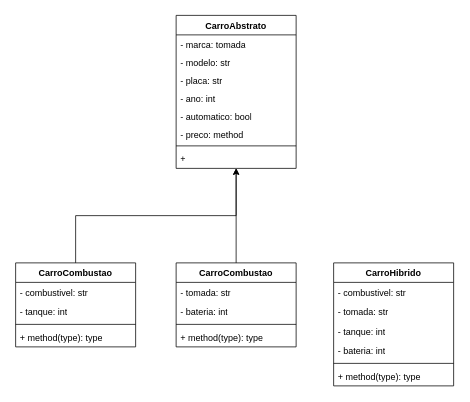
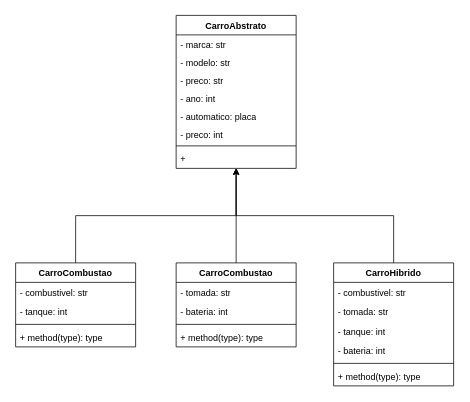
  <mxCell id="0" />
  <mxCell id="1" parent="0" />
  <mxCell id="2" value="CarroAbstrato" style="swimlane;fontStyle=1;align=center;verticalAlign=top;childLayout=stackLayout;horizontal=1;startSize=26;horizontalStack=0;resizeParent=1;resizeParentMax=0;resizeLast=0;collapsible=1;marginBottom=0;whiteSpace=wrap;html=1;" vertex="1" parent="1"><mxGeometry x="234" y="20" width="160" height="204" as="geometry"><mxRectangle x="300" y="340" width="120" height="30" as="alternateBounds" /></mxGeometry></mxCell>
- <mxCell id="3" value="- marca: tomada" style="text;align=left;verticalAlign=top;spacingLeft=4;spacingRight=4;overflow=hidden;rotatable=0;points=[[0,0.5],[1,0.5]];portConstraint=eastwest;whiteSpace=wrap;html=1;" vertex="1" parent="2"><mxGeometry y="26" width="160" height="24" as="geometry" /></mxCell>
+ <mxCell id="3" value="- marca: str" style="text;align=left;verticalAlign=top;spacingLeft=4;spacingRight=4;overflow=hidden;rotatable=0;points=[[0,0.5],[1,0.5]];portConstraint=eastwest;whiteSpace=wrap;html=1;" vertex="1" parent="2"><mxGeometry y="26" width="160" height="24" as="geometry" /></mxCell>
  <mxCell id="4" value="- modelo: str" style="text;align=left;verticalAlign=top;spacingLeft=4;spacingRight=4;overflow=hidden;rotatable=0;points=[[0,0.5],[1,0.5]];portConstraint=eastwest;whiteSpace=wrap;html=1;" vertex="1" parent="2"><mxGeometry y="50" width="160" height="24" as="geometry" /></mxCell>
- <mxCell id="5" value="- placa: str" style="text;align=left;verticalAlign=top;spacingLeft=4;spacingRight=4;overflow=hidden;rotatable=0;points=[[0,0.5],[1,0.5]];portConstraint=eastwest;whiteSpace=wrap;html=1;" vertex="1" parent="2"><mxGeometry y="74" width="160" height="24" as="geometry" /></mxCell>
+ <mxCell id="5" value="- preco: str" style="text;align=left;verticalAlign=top;spacingLeft=4;spacingRight=4;overflow=hidden;rotatable=0;points=[[0,0.5],[1,0.5]];portConstraint=eastwest;whiteSpace=wrap;html=1;" vertex="1" parent="2"><mxGeometry y="74" width="160" height="24" as="geometry" /></mxCell>
  <mxCell id="6" value="- ano: int" style="text;align=left;verticalAlign=top;spacingLeft=4;spacingRight=4;overflow=hidden;rotatable=0;points=[[0,0.5],[1,0.5]];portConstraint=eastwest;whiteSpace=wrap;html=1;" vertex="1" parent="2"><mxGeometry y="98" width="160" height="24" as="geometry" /></mxCell>
- <mxCell id="7" value="- automatico: bool" style="text;align=left;verticalAlign=top;spacingLeft=4;spacingRight=4;overflow=hidden;rotatable=0;points=[[0,0.5],[1,0.5]];portConstraint=eastwest;whiteSpace=wrap;html=1;" vertex="1" parent="2"><mxGeometry y="122" width="160" height="24" as="geometry" /></mxCell>
- <mxCell id="8" value="- preco: method" style="text;align=left;verticalAlign=top;spacingLeft=4;spacingRight=4;overflow=hidden;rotatable=0;points=[[0,0.5],[1,0.5]];portConstraint=eastwest;whiteSpace=wrap;html=1;" vertex="1" parent="2"><mxGeometry y="146" width="160" height="24" as="geometry" /></mxCell>
+ <mxCell id="7" value="- automatico: placa" style="text;align=left;verticalAlign=top;spacingLeft=4;spacingRight=4;overflow=hidden;rotatable=0;points=[[0,0.5],[1,0.5]];portConstraint=eastwest;whiteSpace=wrap;html=1;" vertex="1" parent="2"><mxGeometry y="122" width="160" height="24" as="geometry" /></mxCell>
+ <mxCell id="8" value="- preco: int" style="text;align=left;verticalAlign=top;spacingLeft=4;spacingRight=4;overflow=hidden;rotatable=0;points=[[0,0.5],[1,0.5]];portConstraint=eastwest;whiteSpace=wrap;html=1;" vertex="1" parent="2"><mxGeometry y="146" width="160" height="24" as="geometry" /></mxCell>
  <mxCell id="9" value="" style="line;strokeWidth=1;fillColor=none;align=left;verticalAlign=middle;spacingTop=-1;spacingLeft=3;spacingRight=3;rotatable=0;labelPosition=right;points=[];portConstraint=eastwest;strokeColor=inherit;" vertex="1" parent="2"><mxGeometry y="170" width="160" height="8" as="geometry" /></mxCell>
  <mxCell id="10" value="+" style="text;strokeColor=none;fillColor=none;align=left;verticalAlign=top;spacingLeft=4;spacingRight=4;overflow=hidden;rotatable=0;points=[[0,0.5],[1,0.5]];portConstraint=eastwest;whiteSpace=wrap;html=1;" vertex="1" parent="2"><mxGeometry y="178" width="160" height="26" as="geometry" /></mxCell>
  <mxCell id="11" style="edgeStyle=orthogonalEdgeStyle;rounded=0;orthogonalLoop=1;jettySize=auto;html=1;exitX=0.5;exitY=0;exitDx=0;exitDy=0;" edge="1" parent="1" source="12" target="2"><mxGeometry relative="1" as="geometry" /></mxCell>
  <mxCell id="12" value="CarroCombustao" style="swimlane;fontStyle=1;align=center;verticalAlign=top;childLayout=stackLayout;horizontal=1;startSize=26;horizontalStack=0;resizeParent=1;resizeParentMax=0;resizeLast=0;collapsible=1;marginBottom=0;whiteSpace=wrap;html=1;" vertex="1" parent="1"><mxGeometry x="20" y="350" width="160" height="112" as="geometry" /></mxCell>
  <mxCell id="13" value="- combustivel: str" style="text;strokeColor=none;fillColor=none;align=left;verticalAlign=top;spacingLeft=4;spacingRight=4;overflow=hidden;rotatable=0;points=[[0,0.5],[1,0.5]];portConstraint=eastwest;whiteSpace=wrap;html=1;" vertex="1" parent="12"><mxGeometry y="26" width="160" height="26" as="geometry" /></mxCell>
  <mxCell id="14" value="- tanque: int" style="text;strokeColor=none;fillColor=none;align=left;verticalAlign=top;spacingLeft=4;spacingRight=4;overflow=hidden;rotatable=0;points=[[0,0.5],[1,0.5]];portConstraint=eastwest;whiteSpace=wrap;html=1;" vertex="1" parent="12"><mxGeometry y="52" width="160" height="26" as="geometry" /></mxCell>
  <mxCell id="15" value="" style="line;strokeWidth=1;fillColor=none;align=left;verticalAlign=middle;spacingTop=-1;spacingLeft=3;spacingRight=3;rotatable=0;labelPosition=right;points=[];portConstraint=eastwest;strokeColor=inherit;" vertex="1" parent="12"><mxGeometry y="78" width="160" height="8" as="geometry" /></mxCell>
  <mxCell id="16" value="+ method(type): type" style="text;strokeColor=none;fillColor=none;align=left;verticalAlign=top;spacingLeft=4;spacingRight=4;overflow=hidden;rotatable=0;points=[[0,0.5],[1,0.5]];portConstraint=eastwest;whiteSpace=wrap;html=1;" vertex="1" parent="12"><mxGeometry y="86" width="160" height="26" as="geometry" /></mxCell>
  <mxCell id="17" style="edgeStyle=orthogonalEdgeStyle;rounded=0;orthogonalLoop=1;jettySize=auto;html=1;exitX=0.5;exitY=0;exitDx=0;exitDy=0;" edge="1" parent="1" source="18" target="2"><mxGeometry relative="1" as="geometry" /></mxCell>
  <mxCell id="18" value="CarroCombustao" style="swimlane;fontStyle=1;align=center;verticalAlign=top;childLayout=stackLayout;horizontal=1;startSize=26;horizontalStack=0;resizeParent=1;resizeParentMax=0;resizeLast=0;collapsible=1;marginBottom=0;whiteSpace=wrap;html=1;" vertex="1" parent="1"><mxGeometry x="234" y="350" width="160" height="112" as="geometry" /></mxCell>
  <mxCell id="19" value="- tomada: str" style="text;strokeColor=none;fillColor=none;align=left;verticalAlign=top;spacingLeft=4;spacingRight=4;overflow=hidden;rotatable=0;points=[[0,0.5],[1,0.5]];portConstraint=eastwest;whiteSpace=wrap;html=1;" vertex="1" parent="18"><mxGeometry y="26" width="160" height="26" as="geometry" /></mxCell>
  <mxCell id="20" value="- bateria: int" style="text;strokeColor=none;fillColor=none;align=left;verticalAlign=top;spacingLeft=4;spacingRight=4;overflow=hidden;rotatable=0;points=[[0,0.5],[1,0.5]];portConstraint=eastwest;whiteSpace=wrap;html=1;" vertex="1" parent="18"><mxGeometry y="52" width="160" height="26" as="geometry" /></mxCell>
  <mxCell id="21" value="" style="line;strokeWidth=1;fillColor=none;align=left;verticalAlign=middle;spacingTop=-1;spacingLeft=3;spacingRight=3;rotatable=0;labelPosition=right;points=[];portConstraint=eastwest;strokeColor=inherit;" vertex="1" parent="18"><mxGeometry y="78" width="160" height="8" as="geometry" /></mxCell>
  <mxCell id="22" value="+ method(type): type" style="text;strokeColor=none;fillColor=none;align=left;verticalAlign=top;spacingLeft=4;spacingRight=4;overflow=hidden;rotatable=0;points=[[0,0.5],[1,0.5]];portConstraint=eastwest;whiteSpace=wrap;html=1;" vertex="1" parent="18"><mxGeometry y="86" width="160" height="26" as="geometry" /></mxCell>
+ <mxCell id="23" style="edgeStyle=orthogonalEdgeStyle;rounded=0;orthogonalLoop=1;jettySize=auto;html=1;exitX=0.5;exitY=0;exitDx=0;exitDy=0;" edge="1" parent="1" source="24" target="2"><mxGeometry relative="1" as="geometry" /></mxCell>
  <mxCell id="24" value="CarroHibrido" style="swimlane;fontStyle=1;align=center;verticalAlign=top;childLayout=stackLayout;horizontal=1;startSize=26;horizontalStack=0;resizeParent=1;resizeParentMax=0;resizeLast=0;collapsible=1;marginBottom=0;whiteSpace=wrap;html=1;" vertex="1" parent="1"><mxGeometry x="444" y="350" width="160" height="164" as="geometry" /></mxCell>
  <mxCell id="25" value="- combustivel: str" style="text;strokeColor=none;fillColor=none;align=left;verticalAlign=top;spacingLeft=4;spacingRight=4;overflow=hidden;rotatable=0;points=[[0,0.5],[1,0.5]];portConstraint=eastwest;whiteSpace=wrap;html=1;" vertex="1" parent="24"><mxGeometry y="26" width="160" height="26" as="geometry" /></mxCell>
  <mxCell id="26" value="- tomada: str" style="text;strokeColor=none;fillColor=none;align=left;verticalAlign=top;spacingLeft=4;spacingRight=4;overflow=hidden;rotatable=0;points=[[0,0.5],[1,0.5]];portConstraint=eastwest;whiteSpace=wrap;html=1;" vertex="1" parent="24"><mxGeometry y="52" width="160" height="26" as="geometry" /></mxCell>
  <mxCell id="27" value="- tanque: int" style="text;strokeColor=none;fillColor=none;align=left;verticalAlign=top;spacingLeft=4;spacingRight=4;overflow=hidden;rotatable=0;points=[[0,0.5],[1,0.5]];portConstraint=eastwest;whiteSpace=wrap;html=1;" vertex="1" parent="24"><mxGeometry y="78" width="160" height="26" as="geometry" /></mxCell>
  <mxCell id="28" value="- bateria: int" style="text;strokeColor=none;fillColor=none;align=left;verticalAlign=top;spacingLeft=4;spacingRight=4;overflow=hidden;rotatable=0;points=[[0,0.5],[1,0.5]];portConstraint=eastwest;whiteSpace=wrap;html=1;" vertex="1" parent="24"><mxGeometry y="104" width="160" height="26" as="geometry" /></mxCell>
  <mxCell id="29" value="" style="line;strokeWidth=1;fillColor=none;align=left;verticalAlign=middle;spacingTop=-1;spacingLeft=3;spacingRight=3;rotatable=0;labelPosition=right;points=[];portConstraint=eastwest;strokeColor=inherit;" vertex="1" parent="24"><mxGeometry y="130" width="160" height="8" as="geometry" /></mxCell>
  <mxCell id="30" value="+ method(type): type" style="text;strokeColor=none;fillColor=none;align=left;verticalAlign=top;spacingLeft=4;spacingRight=4;overflow=hidden;rotatable=0;points=[[0,0.5],[1,0.5]];portConstraint=eastwest;whiteSpace=wrap;html=1;" vertex="1" parent="24"><mxGeometry y="138" width="160" height="26" as="geometry" /></mxCell>
